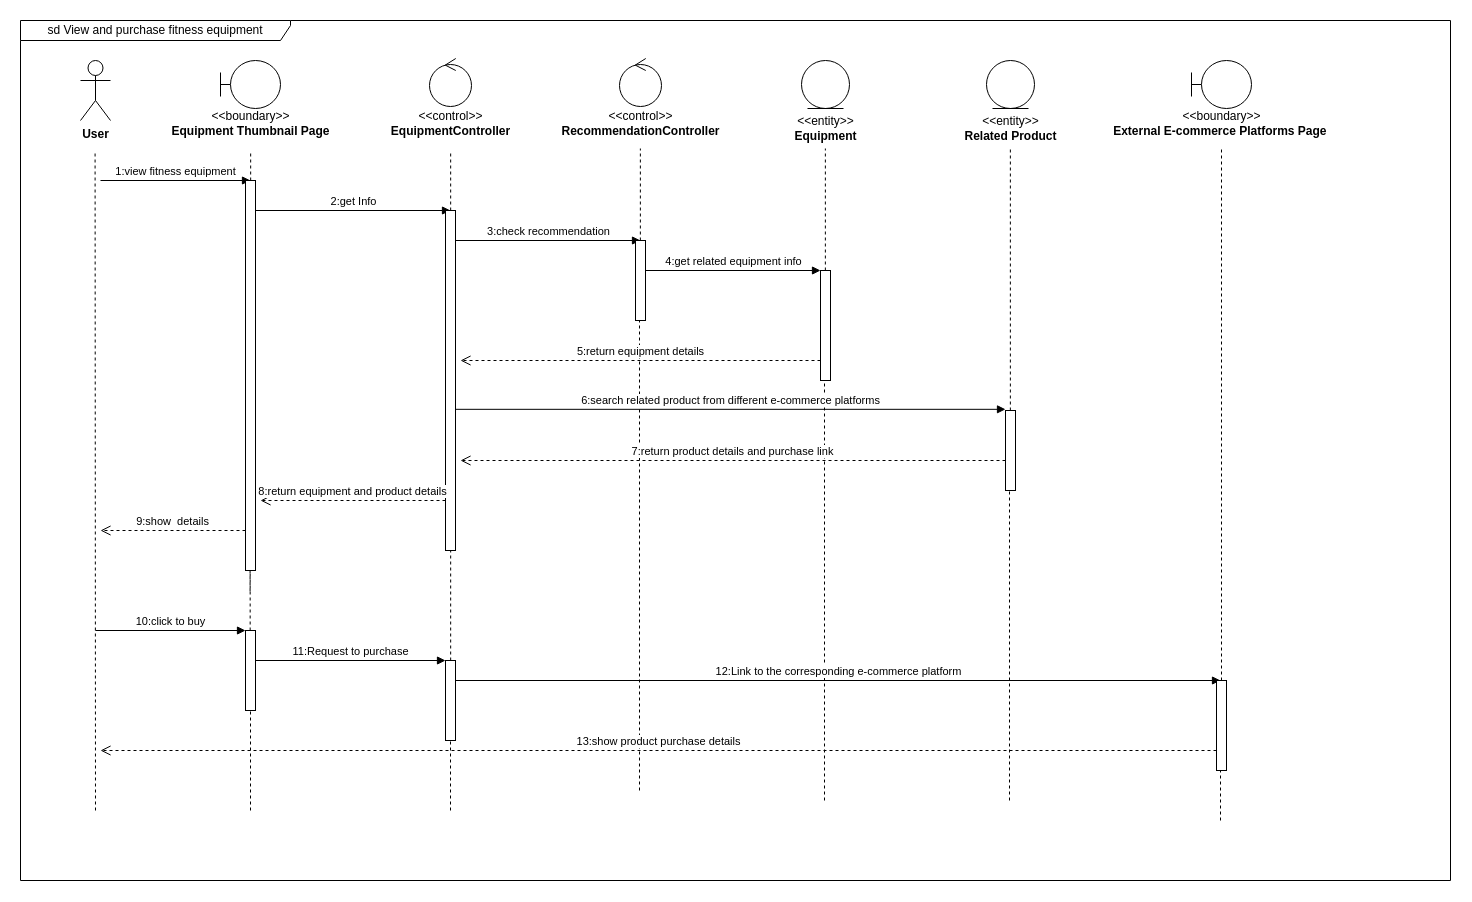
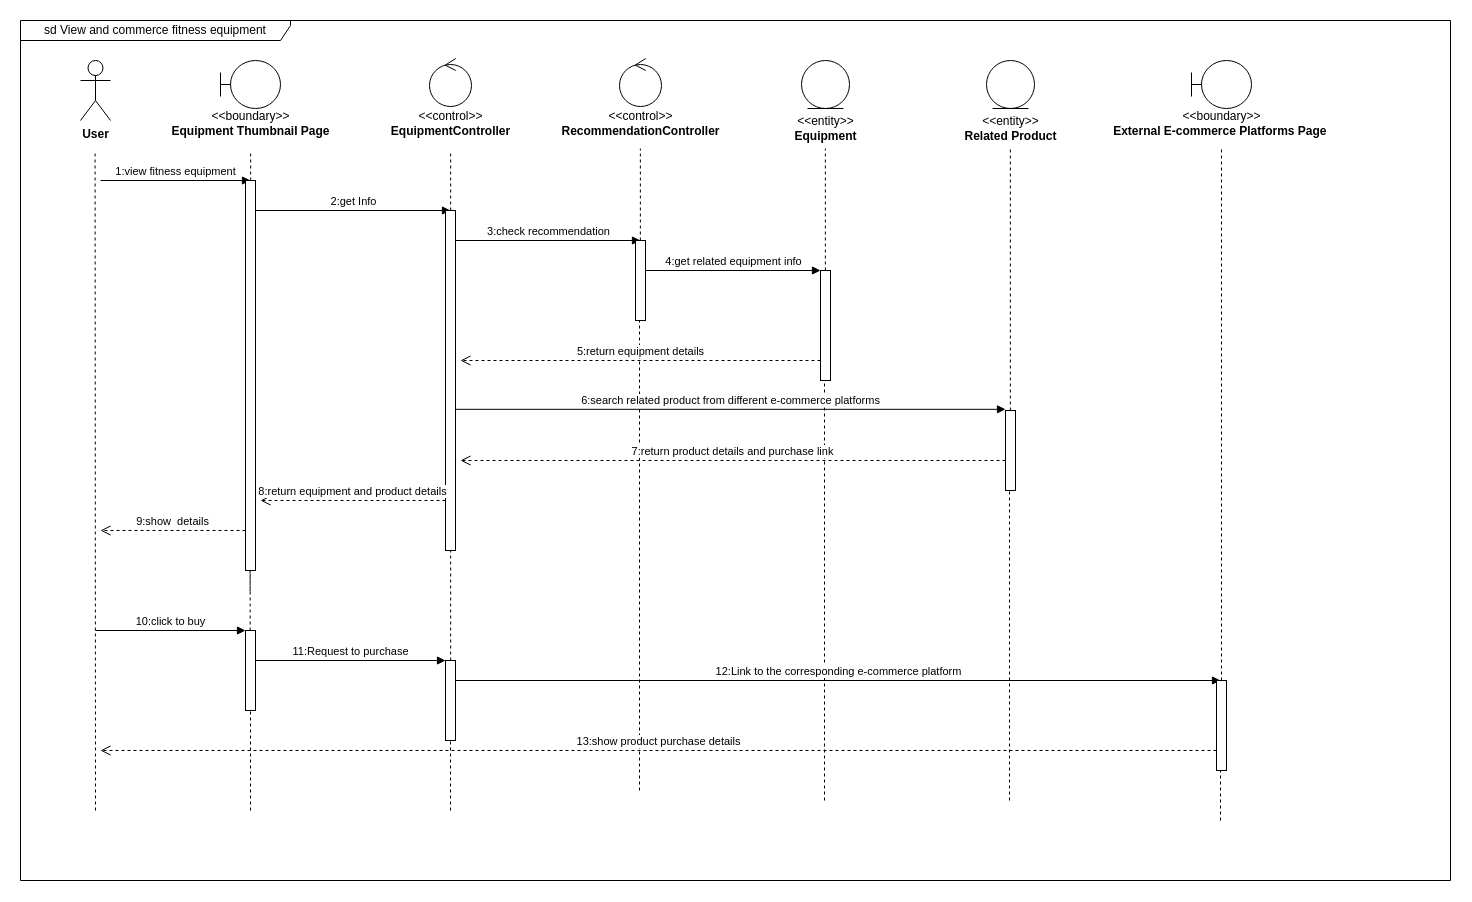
  <mxCell id="0" />
  <mxCell id="1" parent="0" />
  <mxCell id="2" value="" style="endArrow=none;dashed=1;html=1;rounded=0;" parent="1" source="40" edge="1"><mxGeometry width="50" height="50" relative="1" as="geometry"><mxPoint x="250" y="880" as="sourcePoint" /><mxPoint x="249.66" y="225" as="targetPoint" /></mxGeometry></mxCell>
  <mxCell id="3" value="&lt;b&gt;User&lt;/b&gt;" style="shape=umlActor;verticalLabelPosition=bottom;verticalAlign=top;html=1;outlineConnect=0;" parent="1" vertex="1"><mxGeometry x="80" y="60" width="30" height="60" as="geometry" /></mxCell>
  <mxCell id="4" value="" style="endArrow=none;dashed=1;html=1;rounded=0;" parent="1" edge="1"><mxGeometry width="50" height="50" relative="1" as="geometry"><mxPoint x="95" y="810" as="sourcePoint" /><mxPoint x="94.58" y="150" as="targetPoint" /></mxGeometry></mxCell>
  <mxCell id="5" value="" style="shape=umlBoundary;whiteSpace=wrap;html=1;aspect=fixed;" parent="1" vertex="1"><mxGeometry x="220" y="60" width="60" height="48" as="geometry" /></mxCell>
  <mxCell id="6" value="&amp;lt;&amp;lt;boundary&amp;gt;&amp;gt;&lt;br&gt;&lt;b&gt;Equipment Thumbnail Page&lt;/b&gt;" style="text;html=1;align=center;verticalAlign=middle;resizable=0;points=[];autosize=1;strokeColor=none;fillColor=none;" parent="1" vertex="1"><mxGeometry x="160" y="103" width="180" height="40" as="geometry" /></mxCell>
  <mxCell id="7" value="" style="endArrow=none;dashed=1;html=1;rounded=0;" parent="1" source="22" edge="1"><mxGeometry width="50" height="50" relative="1" as="geometry"><mxPoint x="249.58" y="590.833" as="sourcePoint" /><mxPoint x="250.16" y="150" as="targetPoint" /></mxGeometry></mxCell>
  <mxCell id="8" value="" style="ellipse;shape=umlControl;whiteSpace=wrap;html=1;aspect=fixed;" parent="1" vertex="1"><mxGeometry x="429" y="58" width="42" height="48" as="geometry" /></mxCell>
  <mxCell id="9" value="&amp;lt;&amp;lt;control&amp;gt;&amp;gt;&lt;br&gt;&lt;b&gt;EquipmentController&lt;/b&gt;" style="text;html=1;align=center;verticalAlign=middle;resizable=0;points=[];autosize=1;strokeColor=none;fillColor=none;" parent="1" vertex="1"><mxGeometry x="380" y="103" width="140" height="40" as="geometry" /></mxCell>
  <mxCell id="10" value="" style="endArrow=none;dashed=1;html=1;rounded=0;" parent="1" source="46" edge="1"><mxGeometry width="50" height="50" relative="1" as="geometry"><mxPoint x="450" y="900" as="sourcePoint" /><mxPoint x="450.16" y="150" as="targetPoint" /></mxGeometry></mxCell>
  <mxCell id="11" value="" style="ellipse;shape=umlControl;whiteSpace=wrap;html=1;aspect=fixed;" parent="1" vertex="1"><mxGeometry x="619" y="58" width="42" height="48" as="geometry" /></mxCell>
  <mxCell id="12" value="&amp;lt;&amp;lt;control&amp;gt;&amp;gt;&lt;br&gt;&lt;b&gt;RecommendationController&lt;/b&gt;" style="text;html=1;align=center;verticalAlign=middle;resizable=0;points=[];autosize=1;strokeColor=none;fillColor=none;" parent="1" vertex="1"><mxGeometry x="550" y="103" width="180" height="40" as="geometry" /></mxCell>
  <mxCell id="13" value="" style="ellipse;shape=umlEntity;whiteSpace=wrap;html=1;aspect=fixed;" parent="1" vertex="1"><mxGeometry x="801" y="60" width="48" height="48" as="geometry" /></mxCell>
  <mxCell id="14" value="&amp;lt;&amp;lt;entity&amp;gt;&amp;gt;&lt;br&gt;&lt;b&gt;Equipment&lt;/b&gt;" style="text;html=1;align=center;verticalAlign=middle;resizable=0;points=[];autosize=1;strokeColor=none;fillColor=none;" parent="1" vertex="1"><mxGeometry x="780" y="108" width="90" height="40" as="geometry" /></mxCell>
  <mxCell id="15" value="" style="ellipse;shape=umlEntity;whiteSpace=wrap;html=1;aspect=fixed;" parent="1" vertex="1"><mxGeometry x="986" y="60" width="48" height="48" as="geometry" /></mxCell>
  <mxCell id="16" value="&amp;lt;&amp;lt;entity&amp;gt;&amp;gt;&lt;br&gt;&lt;b&gt;Related Product&lt;/b&gt;" style="text;html=1;align=center;verticalAlign=middle;resizable=0;points=[];autosize=1;strokeColor=none;fillColor=none;" parent="1" vertex="1"><mxGeometry x="950" y="108" width="120" height="40" as="geometry" /></mxCell>
  <mxCell id="17" value="" style="endArrow=none;dashed=1;html=1;rounded=0;" parent="1" source="27" edge="1"><mxGeometry width="50" height="50" relative="1" as="geometry"><mxPoint x="639.29" y="588.833" as="sourcePoint" /><mxPoint x="639.87" y="148" as="targetPoint" /></mxGeometry></mxCell>
  <mxCell id="18" value="" style="endArrow=none;dashed=1;html=1;rounded=0;" parent="1" source="30" edge="1"><mxGeometry width="50" height="50" relative="1" as="geometry"><mxPoint x="824.29" y="588.833" as="sourcePoint" /><mxPoint x="824.87" y="148" as="targetPoint" /></mxGeometry></mxCell>
  <mxCell id="19" value="" style="endArrow=none;dashed=1;html=1;rounded=0;" parent="1" source="34" edge="1"><mxGeometry width="50" height="50" relative="1" as="geometry"><mxPoint x="1009.29" y="588.833" as="sourcePoint" /><mxPoint x="1009.87" y="148" as="targetPoint" /></mxGeometry></mxCell>
  <mxCell id="20" value="1:view fitness equipment" style="html=1;verticalAlign=bottom;endArrow=block;curved=0;rounded=0;" parent="1" edge="1"><mxGeometry width="80" relative="1" as="geometry"><mxPoint x="100" y="180" as="sourcePoint" /><mxPoint x="250" y="180" as="targetPoint" /><mxPoint as="offset" /></mxGeometry></mxCell>
  <mxCell id="21" value="" style="endArrow=none;dashed=1;html=1;rounded=0;" parent="1" target="22" edge="1"><mxGeometry width="50" height="50" relative="1" as="geometry"><mxPoint x="249.58" y="590.833" as="sourcePoint" /><mxPoint x="250.16" y="150" as="targetPoint" /></mxGeometry></mxCell>
  <mxCell id="22" value="" style="html=1;points=[[0,0,0,0,5],[0,1,0,0,-5],[1,0,0,0,5],[1,1,0,0,-5]];perimeter=orthogonalPerimeter;outlineConnect=0;targetShapes=umlLifeline;portConstraint=eastwest;newEdgeStyle={&quot;curved&quot;:0,&quot;rounded&quot;:0};" parent="1" vertex="1"><mxGeometry x="245" y="180" width="10" height="390" as="geometry" /></mxCell>
  <mxCell id="23" value="2:get Info" style="html=1;verticalAlign=bottom;endArrow=block;curved=0;rounded=0;" parent="1" edge="1"><mxGeometry width="80" relative="1" as="geometry"><mxPoint x="255" y="210" as="sourcePoint" /><mxPoint x="450" y="210" as="targetPoint" /></mxGeometry></mxCell>
  <mxCell id="24" value="3:check recommendation" style="html=1;verticalAlign=bottom;endArrow=block;curved=0;rounded=0;" parent="1" edge="1"><mxGeometry width="80" relative="1" as="geometry"><mxPoint x="455" y="240" as="sourcePoint" /><mxPoint x="640" y="240" as="targetPoint" /></mxGeometry></mxCell>
  <mxCell id="25" value="" style="html=1;points=[[0,0,0,0,5],[0,1,0,0,-5],[1,0,0,0,5],[1,1,0,0,-5]];perimeter=orthogonalPerimeter;outlineConnect=0;targetShapes=umlLifeline;portConstraint=eastwest;newEdgeStyle={&quot;curved&quot;:0,&quot;rounded&quot;:0};" parent="1" vertex="1"><mxGeometry x="445" y="210" width="10" height="340" as="geometry" /></mxCell>
  <mxCell id="26" value="" style="endArrow=none;dashed=1;html=1;rounded=0;" parent="1" target="27" edge="1"><mxGeometry width="50" height="50" relative="1" as="geometry"><mxPoint x="639" y="790" as="sourcePoint" /><mxPoint x="639.87" y="148" as="targetPoint" /></mxGeometry></mxCell>
  <mxCell id="27" value="" style="html=1;points=[[0,0,0,0,5],[0,1,0,0,-5],[1,0,0,0,5],[1,1,0,0,-5]];perimeter=orthogonalPerimeter;outlineConnect=0;targetShapes=umlLifeline;portConstraint=eastwest;newEdgeStyle={&quot;curved&quot;:0,&quot;rounded&quot;:0};" parent="1" vertex="1"><mxGeometry x="635" y="240" width="10" height="80" as="geometry" /></mxCell>
  <mxCell id="28" value="4:get related equipment info" style="html=1;verticalAlign=bottom;endArrow=block;curved=0;rounded=0;" parent="1" edge="1"><mxGeometry width="80" relative="1" as="geometry"><mxPoint x="645" y="270" as="sourcePoint" /><mxPoint x="820" y="270" as="targetPoint" /></mxGeometry></mxCell>
  <mxCell id="29" value="" style="endArrow=none;dashed=1;html=1;rounded=0;" parent="1" target="30" edge="1"><mxGeometry width="50" height="50" relative="1" as="geometry"><mxPoint x="824" y="800" as="sourcePoint" /><mxPoint x="824.87" y="148" as="targetPoint" /></mxGeometry></mxCell>
  <mxCell id="30" value="" style="html=1;points=[[0,0,0,0,5],[0,1,0,0,-5],[1,0,0,0,5],[1,1,0,0,-5]];perimeter=orthogonalPerimeter;outlineConnect=0;targetShapes=umlLifeline;portConstraint=eastwest;newEdgeStyle={&quot;curved&quot;:0,&quot;rounded&quot;:0};" parent="1" vertex="1"><mxGeometry x="820" y="270" width="10" height="110" as="geometry" /></mxCell>
  <mxCell id="31" value="5:return equipment details" style="html=1;verticalAlign=bottom;endArrow=open;dashed=1;endSize=8;curved=0;rounded=0;" parent="1" edge="1"><mxGeometry relative="1" as="geometry"><mxPoint x="820" y="360" as="sourcePoint" /><mxPoint x="460" y="360" as="targetPoint" /></mxGeometry></mxCell>
  <mxCell id="32" value="6:search related product from different e-commerce platforms" style="html=1;verticalAlign=bottom;endArrow=block;curved=0;rounded=0;" parent="1" edge="1"><mxGeometry width="80" relative="1" as="geometry"><mxPoint x="455" y="408.82" as="sourcePoint" /><mxPoint x="1005" y="408.82" as="targetPoint" /></mxGeometry></mxCell>
  <mxCell id="33" value="" style="endArrow=none;dashed=1;html=1;rounded=0;" parent="1" target="34" edge="1"><mxGeometry width="50" height="50" relative="1" as="geometry"><mxPoint x="1009" y="800" as="sourcePoint" /><mxPoint x="1009.87" y="148" as="targetPoint" /></mxGeometry></mxCell>
  <mxCell id="34" value="" style="html=1;points=[[0,0,0,0,5],[0,1,0,0,-5],[1,0,0,0,5],[1,1,0,0,-5]];perimeter=orthogonalPerimeter;outlineConnect=0;targetShapes=umlLifeline;portConstraint=eastwest;newEdgeStyle={&quot;curved&quot;:0,&quot;rounded&quot;:0};" parent="1" vertex="1"><mxGeometry x="1005" y="410" width="10" height="80" as="geometry" /></mxCell>
  <mxCell id="35" value="7:return product details and purchase link" style="html=1;verticalAlign=bottom;endArrow=open;dashed=1;endSize=8;curved=0;rounded=0;" parent="1" edge="1"><mxGeometry relative="1" as="geometry"><mxPoint x="1005" y="460" as="sourcePoint" /><mxPoint x="460" y="460" as="targetPoint" /></mxGeometry></mxCell>
  <mxCell id="36" value="8:return equipment and product details" style="html=1;verticalAlign=bottom;endArrow=open;dashed=1;endSize=8;curved=0;rounded=0;" parent="1" edge="1"><mxGeometry relative="1" as="geometry"><mxPoint x="445" y="500" as="sourcePoint" /><mxPoint x="260" y="500" as="targetPoint" /></mxGeometry></mxCell>
  <mxCell id="37" value="9:show&amp;nbsp; details" style="html=1;verticalAlign=bottom;endArrow=open;dashed=1;endSize=8;curved=0;rounded=0;" parent="1" edge="1"><mxGeometry relative="1" as="geometry"><mxPoint x="245" y="530" as="sourcePoint" /><mxPoint x="100" y="530" as="targetPoint" /></mxGeometry></mxCell>
  <mxCell id="38" value="10:click to buy" style="html=1;verticalAlign=bottom;endArrow=block;curved=0;rounded=0;" parent="1" edge="1"><mxGeometry width="80" relative="1" as="geometry"><mxPoint x="95" y="630" as="sourcePoint" /><mxPoint x="245" y="630" as="targetPoint" /><mxPoint as="offset" /></mxGeometry></mxCell>
  <mxCell id="39" value="" style="endArrow=none;dashed=1;html=1;rounded=0;" parent="1" target="40" edge="1"><mxGeometry width="50" height="50" relative="1" as="geometry"><mxPoint x="250" y="810" as="sourcePoint" /><mxPoint x="249.66" y="225" as="targetPoint" /></mxGeometry></mxCell>
  <mxCell id="40" value="" style="html=1;points=[[0,0,0,0,5],[0,1,0,0,-5],[1,0,0,0,5],[1,1,0,0,-5]];perimeter=orthogonalPerimeter;outlineConnect=0;targetShapes=umlLifeline;portConstraint=eastwest;newEdgeStyle={&quot;curved&quot;:0,&quot;rounded&quot;:0};" parent="1" vertex="1"><mxGeometry x="245" y="630" width="10" height="80" as="geometry" /></mxCell>
  <mxCell id="41" value="" style="shape=umlBoundary;whiteSpace=wrap;html=1;aspect=fixed;" parent="1" vertex="1"><mxGeometry x="1191" y="60" width="60" height="48" as="geometry" /></mxCell>
  <mxCell id="42" value="&amp;lt;&amp;lt;boundary&amp;gt;&amp;gt;&lt;br&gt;&lt;b&gt;External E-commerce Platforms Page&amp;nbsp;&lt;/b&gt;" style="text;html=1;align=center;verticalAlign=middle;resizable=0;points=[];autosize=1;strokeColor=none;fillColor=none;" parent="1" vertex="1"><mxGeometry x="1101" y="103" width="240" height="40" as="geometry" /></mxCell>
  <mxCell id="43" value="" style="endArrow=none;dashed=1;html=1;rounded=0;" parent="1" source="49" edge="1"><mxGeometry width="50" height="50" relative="1" as="geometry"><mxPoint x="1220" y="1000" as="sourcePoint" /><mxPoint x="1221" y="148" as="targetPoint" /></mxGeometry></mxCell>
  <mxCell id="44" value="11:Request to purchase" style="html=1;verticalAlign=bottom;endArrow=block;curved=0;rounded=0;" parent="1" edge="1"><mxGeometry width="80" relative="1" as="geometry"><mxPoint x="255" y="660" as="sourcePoint" /><mxPoint x="445" y="660" as="targetPoint" /><mxPoint as="offset" /></mxGeometry></mxCell>
  <mxCell id="45" value="" style="endArrow=none;dashed=1;html=1;rounded=0;" parent="1" target="46" edge="1"><mxGeometry width="50" height="50" relative="1" as="geometry"><mxPoint x="450" y="810" as="sourcePoint" /><mxPoint x="450.16" y="150" as="targetPoint" /></mxGeometry></mxCell>
  <mxCell id="46" value="" style="html=1;points=[[0,0,0,0,5],[0,1,0,0,-5],[1,0,0,0,5],[1,1,0,0,-5]];perimeter=orthogonalPerimeter;outlineConnect=0;targetShapes=umlLifeline;portConstraint=eastwest;newEdgeStyle={&quot;curved&quot;:0,&quot;rounded&quot;:0};" parent="1" vertex="1"><mxGeometry x="445" y="660" width="10" height="80" as="geometry" /></mxCell>
  <mxCell id="47" value="12:Link to the corresponding e-commerce platform" style="html=1;verticalAlign=bottom;endArrow=block;curved=0;rounded=0;" parent="1" edge="1"><mxGeometry width="80" relative="1" as="geometry"><mxPoint x="455" y="680" as="sourcePoint" /><mxPoint x="1220" y="680" as="targetPoint" /></mxGeometry></mxCell>
  <mxCell id="48" value="" style="endArrow=none;dashed=1;html=1;rounded=0;" parent="1" target="49" edge="1"><mxGeometry width="50" height="50" relative="1" as="geometry"><mxPoint x="1220" y="820" as="sourcePoint" /><mxPoint x="1221" y="148" as="targetPoint" /></mxGeometry></mxCell>
  <mxCell id="49" value="" style="html=1;points=[[0,0,0,0,5],[0,1,0,0,-5],[1,0,0,0,5],[1,1,0,0,-5]];perimeter=orthogonalPerimeter;outlineConnect=0;targetShapes=umlLifeline;portConstraint=eastwest;newEdgeStyle={&quot;curved&quot;:0,&quot;rounded&quot;:0};" parent="1" vertex="1"><mxGeometry x="1216" y="680" width="10" height="90" as="geometry" /></mxCell>
  <mxCell id="50" value="13:show product purchase details" style="html=1;verticalAlign=bottom;endArrow=open;dashed=1;endSize=8;curved=0;rounded=0;" parent="1" edge="1"><mxGeometry relative="1" as="geometry"><mxPoint x="1216" y="750" as="sourcePoint" /><mxPoint x="100" y="750" as="targetPoint" /></mxGeometry></mxCell>
- <mxCell id="51" value="sd&amp;nbsp;View and purchase fitness equipment" style="shape=umlFrame;whiteSpace=wrap;html=1;pointerEvents=0;width=270;height=20;" vertex="1" parent="1"><mxGeometry x="20" y="20" width="1430" height="860" as="geometry" /></mxCell>
+ <mxCell id="51" value="sd&amp;nbsp;View and commerce fitness equipment" style="shape=umlFrame;whiteSpace=wrap;html=1;pointerEvents=0;width=270;height=20;" vertex="1" parent="1"><mxGeometry x="20" y="20" width="1430" height="860" as="geometry" /></mxCell>
